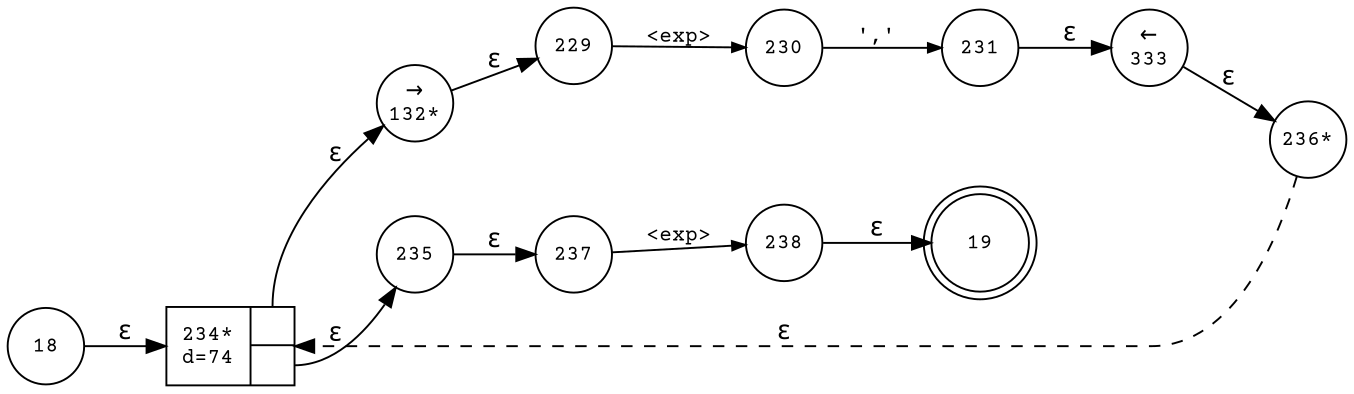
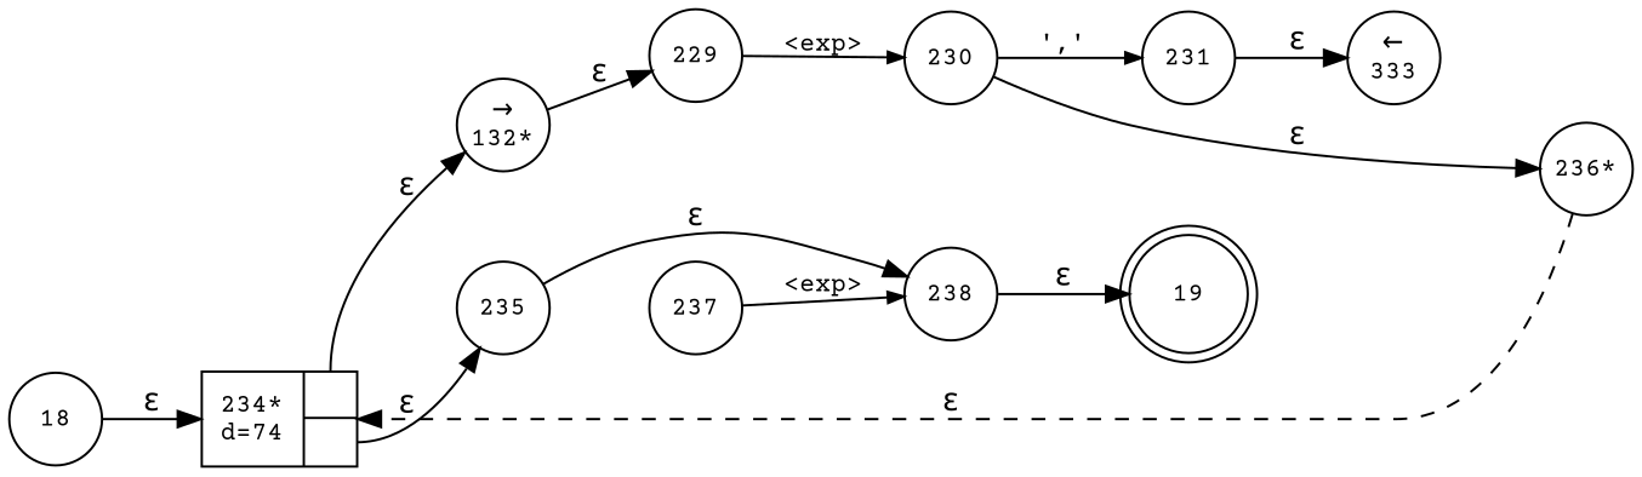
  digraph {
    fontname="Courier Prime"
    rankdir=LR
    node [fixedsize=true fontname="Courier Prime" fontsize=11 shape=circle peripheries=1]
    edge [fontname="Courier Prime"]
    n1 [label=19 shape=doublecircle width=.6 peripheries=""]
    n2 [label=238 width=.55]
    n3 [label=237 width=.55]
    n4 [label="236*" width=.55]
    n5 [fixedsize=false label="{234*\nd=74|{<p0>|<p1>}}" shape=record]
    n6 [label=235 width=.55]
    n7 [label="&rarr;\n132*" width=.55]
    n8 [label=18 width=.55]
    n9 [label=229 width=.55]
    n10 [label="&larr;\n333" width=.55]
    n11 [label=230 width=.55]
    n12 [label=231 width=.55]
    n2 -> n1 [label="&epsilon;"]
    n3 -> n2 [arrowhead=normal arrowsize=.7 fontsize=11 label="<exp>"]
    n4 -> n5 [label="&epsilon;" style=dashed]
    n5 -> n6 [label="&epsilon;" tailport=p1]
    n5 -> n7 [label="&epsilon;" tailport=p0]
-   n6 -> n3 [label="&epsilon;"]
+   n6 -> n2 [label="&epsilon;"]
    n7 -> n9 [label="&epsilon;"]
    n8 -> n5 [label="&epsilon;"]
    n9 -> n11 [arrowhead=normal arrowsize=.7 fontsize=11 label="<exp>"]
-   n10 -> n4 [label="&epsilon;"]
+   n11 -> n4 [label="&epsilon;"]
    n11 -> n12 [arrowhead=normal arrowsize=.7 fontsize=11 label="','"]
    n12 -> n10 [label="&epsilon;"]
  }
